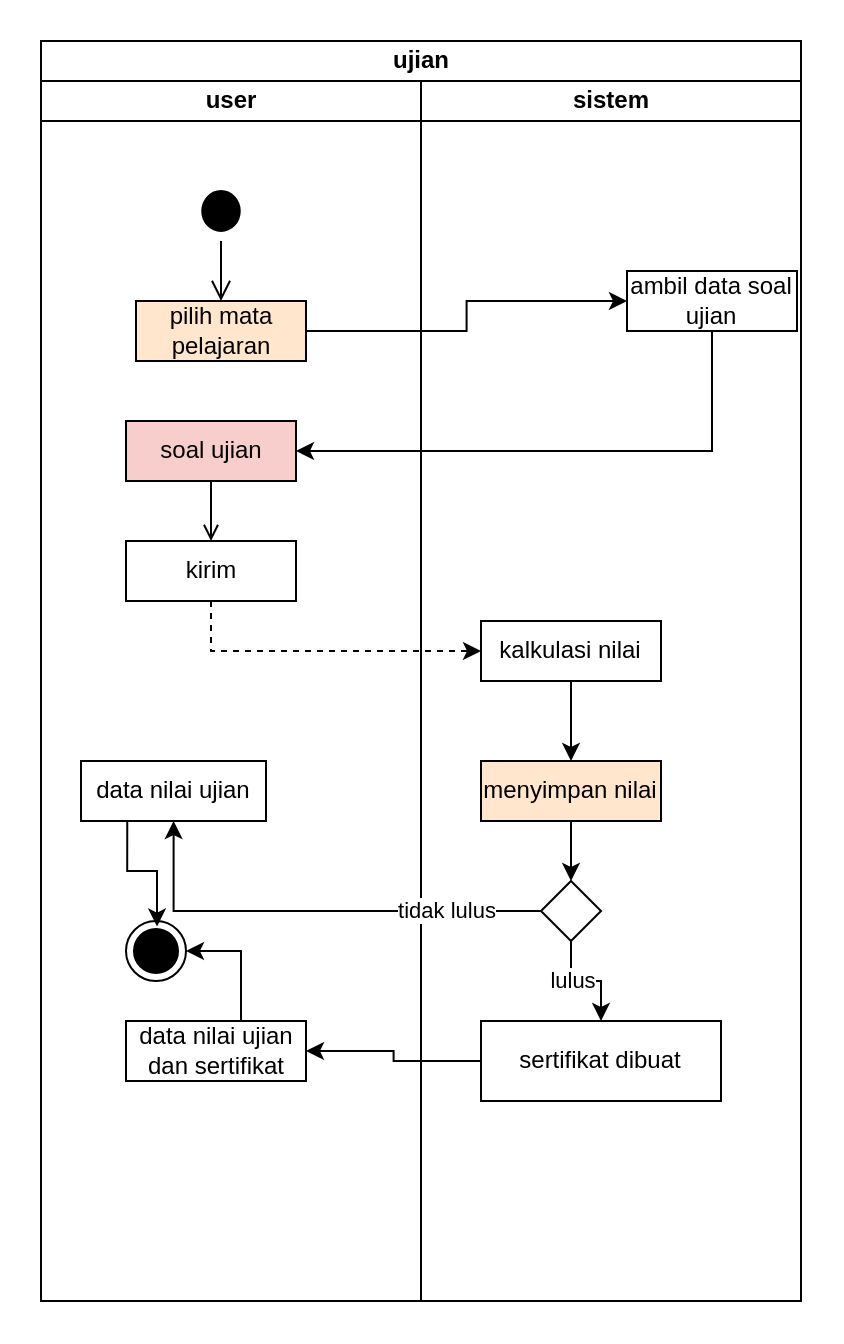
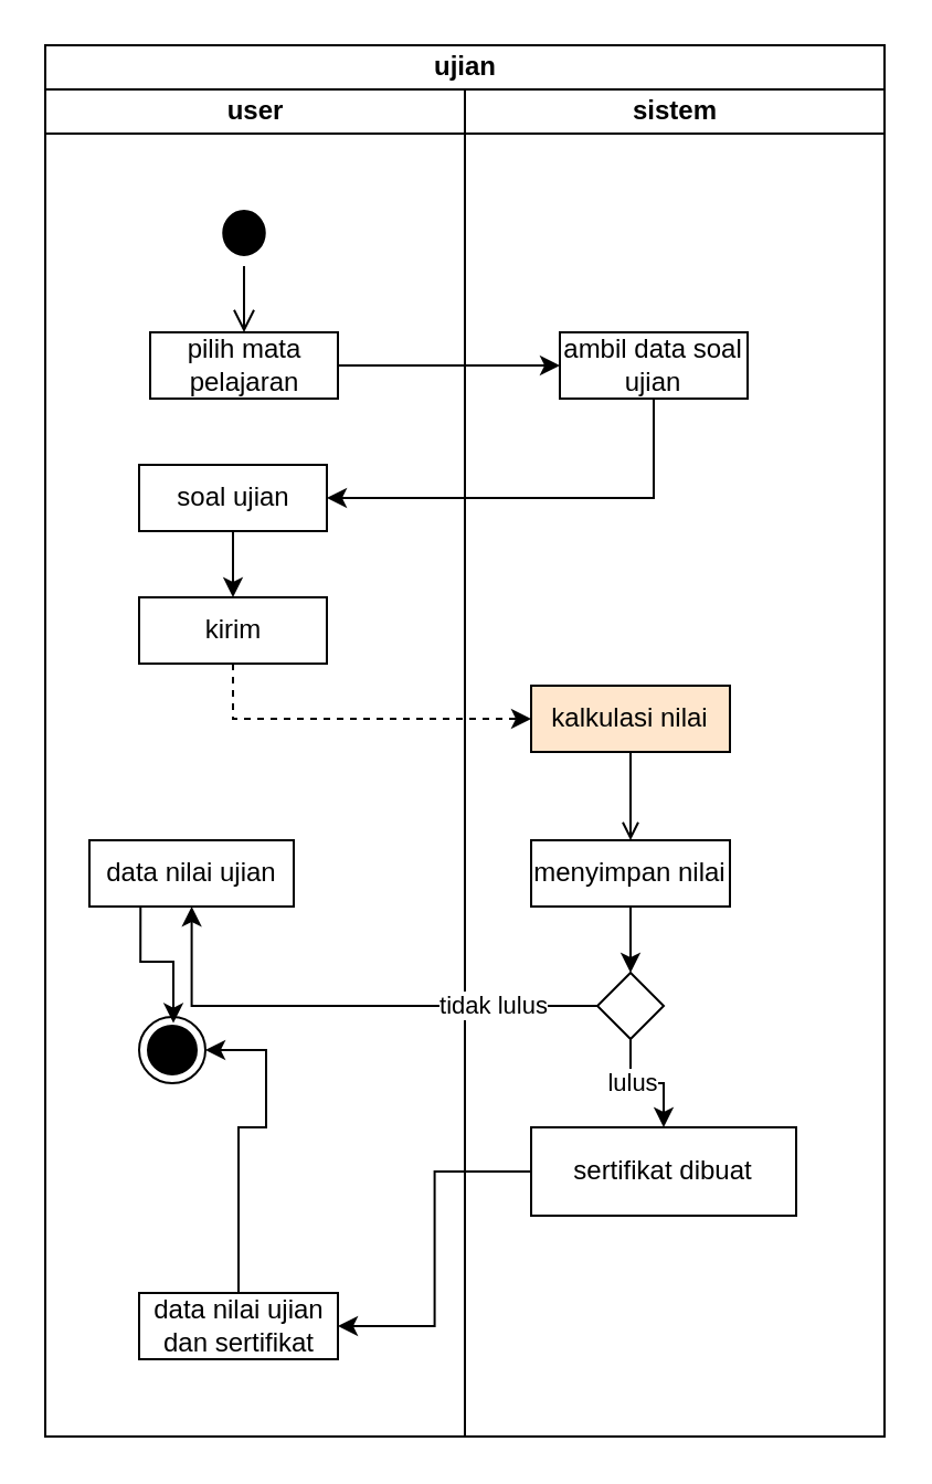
  <mxCell id="0" />
  <mxCell id="1" parent="0" />
  <mxCell id="2" value="ujian" style="swimlane;childLayout=stackLayout;resizeParent=1;resizeParentMax=0;startSize=20;html=1;" parent="1" vertex="1"><mxGeometry x="20" y="20" width="380" height="630" as="geometry" /></mxCell>
  <mxCell id="3" value="user" style="swimlane;startSize=20;html=1;" parent="2" vertex="1"><mxGeometry y="20" width="190" height="610" as="geometry" /></mxCell>
  <mxCell id="4" value="" style="ellipse;html=1;shape=startState;fillColor=#000000;strokeColor=#FFFFFF;" parent="3" vertex="1"><mxGeometry x="75.63" y="50" width="28.75" height="30" as="geometry" /></mxCell>
  <mxCell id="5" value="" style="edgeStyle=orthogonalEdgeStyle;html=1;verticalAlign=bottom;endArrow=open;endSize=8;strokeColor=#000000;rounded=0;" parent="3" source="4" edge="1"><mxGeometry relative="1" as="geometry"><mxPoint x="90.0" y="110" as="targetPoint" /></mxGeometry></mxCell>
- <mxCell id="6" value="pilih mata pelajaran" style="html=1;whiteSpace=wrap;fillColor=#ffe6cc;" parent="3" vertex="1"><mxGeometry x="47.5" y="110" width="85" height="30" as="geometry" /></mxCell>
- <mxCell id="7" value="soal ujian" style="html=1;whiteSpace=wrap;fillColor=#f8cecc;" parent="3" vertex="1"><mxGeometry x="42.5" y="170" width="85" height="30" as="geometry" /></mxCell>
+ <mxCell id="6" value="pilih mata pelajaran" style="html=1;whiteSpace=wrap;" parent="3" vertex="1"><mxGeometry x="47.5" y="110" width="85" height="30" as="geometry" /></mxCell>
+ <mxCell id="7" value="soal ujian" style="html=1;whiteSpace=wrap;" parent="3" vertex="1"><mxGeometry x="42.5" y="170" width="85" height="30" as="geometry" /></mxCell>
  <mxCell id="8" value="kirim" style="html=1;whiteSpace=wrap;" parent="3" vertex="1"><mxGeometry x="42.5" y="230" width="85" height="30" as="geometry" /></mxCell>
  <mxCell id="9" value="" style="ellipse;html=1;shape=endState;fillColor=#000000;strokeColor=#000000;" parent="3" vertex="1"><mxGeometry x="42.5" y="420" width="30" height="30" as="geometry" /></mxCell>
  <mxCell id="10" value="data nilai ujian" style="html=1;whiteSpace=wrap;" parent="3" vertex="1"><mxGeometry x="20" y="340" width="92.5" height="30" as="geometry" /></mxCell>
  <mxCell id="11" style="edgeStyle=orthogonalEdgeStyle;rounded=0;orthogonalLoop=1;jettySize=auto;html=1;exitX=0.25;exitY=1;exitDx=0;exitDy=0;entryX=0.517;entryY=0.093;entryDx=0;entryDy=0;entryPerimeter=0;" parent="3" source="10" target="9" edge="1"><mxGeometry relative="1" as="geometry" /></mxCell>
  <mxCell id="12" style="edgeStyle=orthogonalEdgeStyle;rounded=0;orthogonalLoop=1;jettySize=auto;html=1;exitX=0.5;exitY=0;exitDx=0;exitDy=0;entryX=1;entryY=0.5;entryDx=0;entryDy=0;" edge="1" parent="3" source="13" target="9"><mxGeometry relative="1" as="geometry"><Array as="points"><mxPoint x="100" y="470" /><mxPoint x="100" y="435" /></Array></mxGeometry></mxCell>
- <mxCell id="13" value="data nilai ujian dan sertifikat" style="html=1;whiteSpace=wrap;" parent="3" vertex="1"><mxGeometry x="42.5" y="470" width="90" height="30" as="geometry" /></mxCell>
- <mxCell id="14" style="edgeStyle=orthogonalEdgeStyle;rounded=0;orthogonalLoop=1;jettySize=auto;html=1;exitX=0.5;exitY=1;exitDx=0;exitDy=0;entryX=0.5;entryY=0;entryDx=0;entryDy=0;endArrow=open;" parent="3" source="7" target="8" edge="1"><mxGeometry relative="1" as="geometry"><mxPoint x="233" y="235" as="targetPoint" /></mxGeometry></mxCell>
+ <mxCell id="13" value="data nilai ujian dan sertifikat" style="html=1;whiteSpace=wrap;" parent="3" vertex="1"><mxGeometry x="42.5" y="545" width="90" height="30" as="geometry" /></mxCell>
+ <mxCell id="14" style="edgeStyle=orthogonalEdgeStyle;rounded=0;orthogonalLoop=1;jettySize=auto;html=1;exitX=0.5;exitY=1;exitDx=0;exitDy=0;entryX=0.5;entryY=0;entryDx=0;entryDy=0;" parent="3" source="7" target="8" edge="1"><mxGeometry relative="1" as="geometry"><mxPoint x="233" y="235" as="targetPoint" /></mxGeometry></mxCell>
  <mxCell id="15" value="sistem" style="swimlane;startSize=20;html=1;" parent="2" vertex="1"><mxGeometry x="190" y="20" width="190" height="610" as="geometry" /></mxCell>
- <mxCell id="16" value="ambil data soal ujian" style="html=1;whiteSpace=wrap;" parent="15" vertex="1"><mxGeometry x="103" y="95" width="85" height="30" as="geometry" /></mxCell>
- <mxCell id="17" style="edgeStyle=orthogonalEdgeStyle;rounded=0;orthogonalLoop=1;jettySize=auto;html=1;exitX=0.5;exitY=1;exitDx=0;exitDy=0;entryX=0.5;entryY=0;entryDx=0;entryDy=0;" parent="15" source="18" target="23" edge="1"><mxGeometry relative="1" as="geometry" /></mxCell>
- <mxCell id="18" value="kalkulasi nilai" style="html=1;whiteSpace=wrap;" parent="15" vertex="1"><mxGeometry x="30" y="270" width="90" height="30" as="geometry" /></mxCell>
+ <mxCell id="16" value="ambil data soal ujian" style="html=1;whiteSpace=wrap;" parent="15" vertex="1"><mxGeometry x="43" y="110" width="85" height="30" as="geometry" /></mxCell>
+ <mxCell id="17" style="edgeStyle=orthogonalEdgeStyle;rounded=0;orthogonalLoop=1;jettySize=auto;html=1;exitX=0.5;exitY=1;exitDx=0;exitDy=0;entryX=0.5;entryY=0;entryDx=0;entryDy=0;endArrow=open;" parent="15" source="18" target="23" edge="1"><mxGeometry relative="1" as="geometry" /></mxCell>
+ <mxCell id="18" value="kalkulasi nilai" style="html=1;whiteSpace=wrap;fillColor=#ffe6cc;" parent="15" vertex="1"><mxGeometry x="30" y="270" width="90" height="30" as="geometry" /></mxCell>
  <mxCell id="19" style="edgeStyle=orthogonalEdgeStyle;rounded=0;orthogonalLoop=1;jettySize=auto;html=1;exitX=0.5;exitY=1;exitDx=0;exitDy=0;entryX=0.5;entryY=0;entryDx=0;entryDy=0;" parent="15" source="21" target="24" edge="1"><mxGeometry relative="1" as="geometry"><mxPoint x="55.172" y="490.0" as="targetPoint" /></mxGeometry></mxCell>
  <mxCell id="20" value="lulus" style="edgeLabel;html=1;align=center;verticalAlign=middle;resizable=0;points=[];" parent="19" vertex="1" connectable="0"><mxGeometry x="-0.274" y="1" relative="1" as="geometry"><mxPoint as="offset" /></mxGeometry></mxCell>
  <mxCell id="21" value="" style="rhombus;whiteSpace=wrap;html=1;" parent="15" vertex="1"><mxGeometry x="60" y="400" width="30" height="30" as="geometry" /></mxCell>
  <mxCell id="22" style="edgeStyle=orthogonalEdgeStyle;rounded=0;orthogonalLoop=1;jettySize=auto;html=1;exitX=0.5;exitY=1;exitDx=0;exitDy=0;entryX=0.5;entryY=0;entryDx=0;entryDy=0;" parent="15" source="23" target="21" edge="1"><mxGeometry relative="1" as="geometry" /></mxCell>
- <mxCell id="23" value="menyimpan nilai" style="html=1;whiteSpace=wrap;fillColor=#ffe6cc;" parent="15" vertex="1"><mxGeometry x="30" y="340" width="90" height="30" as="geometry" /></mxCell>
+ <mxCell id="23" value="menyimpan nilai" style="html=1;whiteSpace=wrap;" parent="15" vertex="1"><mxGeometry x="30" y="340" width="90" height="30" as="geometry" /></mxCell>
  <mxCell id="24" value="sertifikat dibuat" style="html=1;whiteSpace=wrap;" parent="15" vertex="1"><mxGeometry x="30" y="470" width="120" height="40" as="geometry" /></mxCell>
  <mxCell id="25" style="edgeStyle=orthogonalEdgeStyle;rounded=0;orthogonalLoop=1;jettySize=auto;html=1;exitX=1;exitY=0.5;exitDx=0;exitDy=0;entryX=0;entryY=0.5;entryDx=0;entryDy=0;" parent="2" source="6" target="16" edge="1"><mxGeometry relative="1" as="geometry" /></mxCell>
  <mxCell id="26" style="edgeStyle=orthogonalEdgeStyle;rounded=0;orthogonalLoop=1;jettySize=auto;html=1;exitX=0.5;exitY=1;exitDx=0;exitDy=0;entryX=1;entryY=0.5;entryDx=0;entryDy=0;" parent="2" source="16" target="7" edge="1"><mxGeometry relative="1" as="geometry" /></mxCell>
  <mxCell id="27" style="edgeStyle=orthogonalEdgeStyle;rounded=0;orthogonalLoop=1;jettySize=auto;html=1;exitX=0.5;exitY=1;exitDx=0;exitDy=0;entryX=0;entryY=0.5;entryDx=0;entryDy=0;dashed=1;" parent="2" source="8" target="18" edge="1"><mxGeometry relative="1" as="geometry" /></mxCell>
  <mxCell id="28" style="edgeStyle=orthogonalEdgeStyle;rounded=0;orthogonalLoop=1;jettySize=auto;html=1;exitX=0;exitY=0.5;exitDx=0;exitDy=0;" parent="2" source="21" target="10" edge="1"><mxGeometry relative="1" as="geometry" /></mxCell>
  <mxCell id="29" value="tidak lulus" style="edgeLabel;html=1;align=center;verticalAlign=middle;resizable=0;points=[];" parent="28" vertex="1" connectable="0"><mxGeometry x="-0.582" y="-1" relative="1" as="geometry"><mxPoint as="offset" /></mxGeometry></mxCell>
  <mxCell id="30" style="edgeStyle=orthogonalEdgeStyle;rounded=0;orthogonalLoop=1;jettySize=auto;html=1;exitX=0;exitY=0.5;exitDx=0;exitDy=0;entryX=1;entryY=0.5;entryDx=0;entryDy=0;" parent="2" source="24" target="13" edge="1"><mxGeometry relative="1" as="geometry" /></mxCell>
